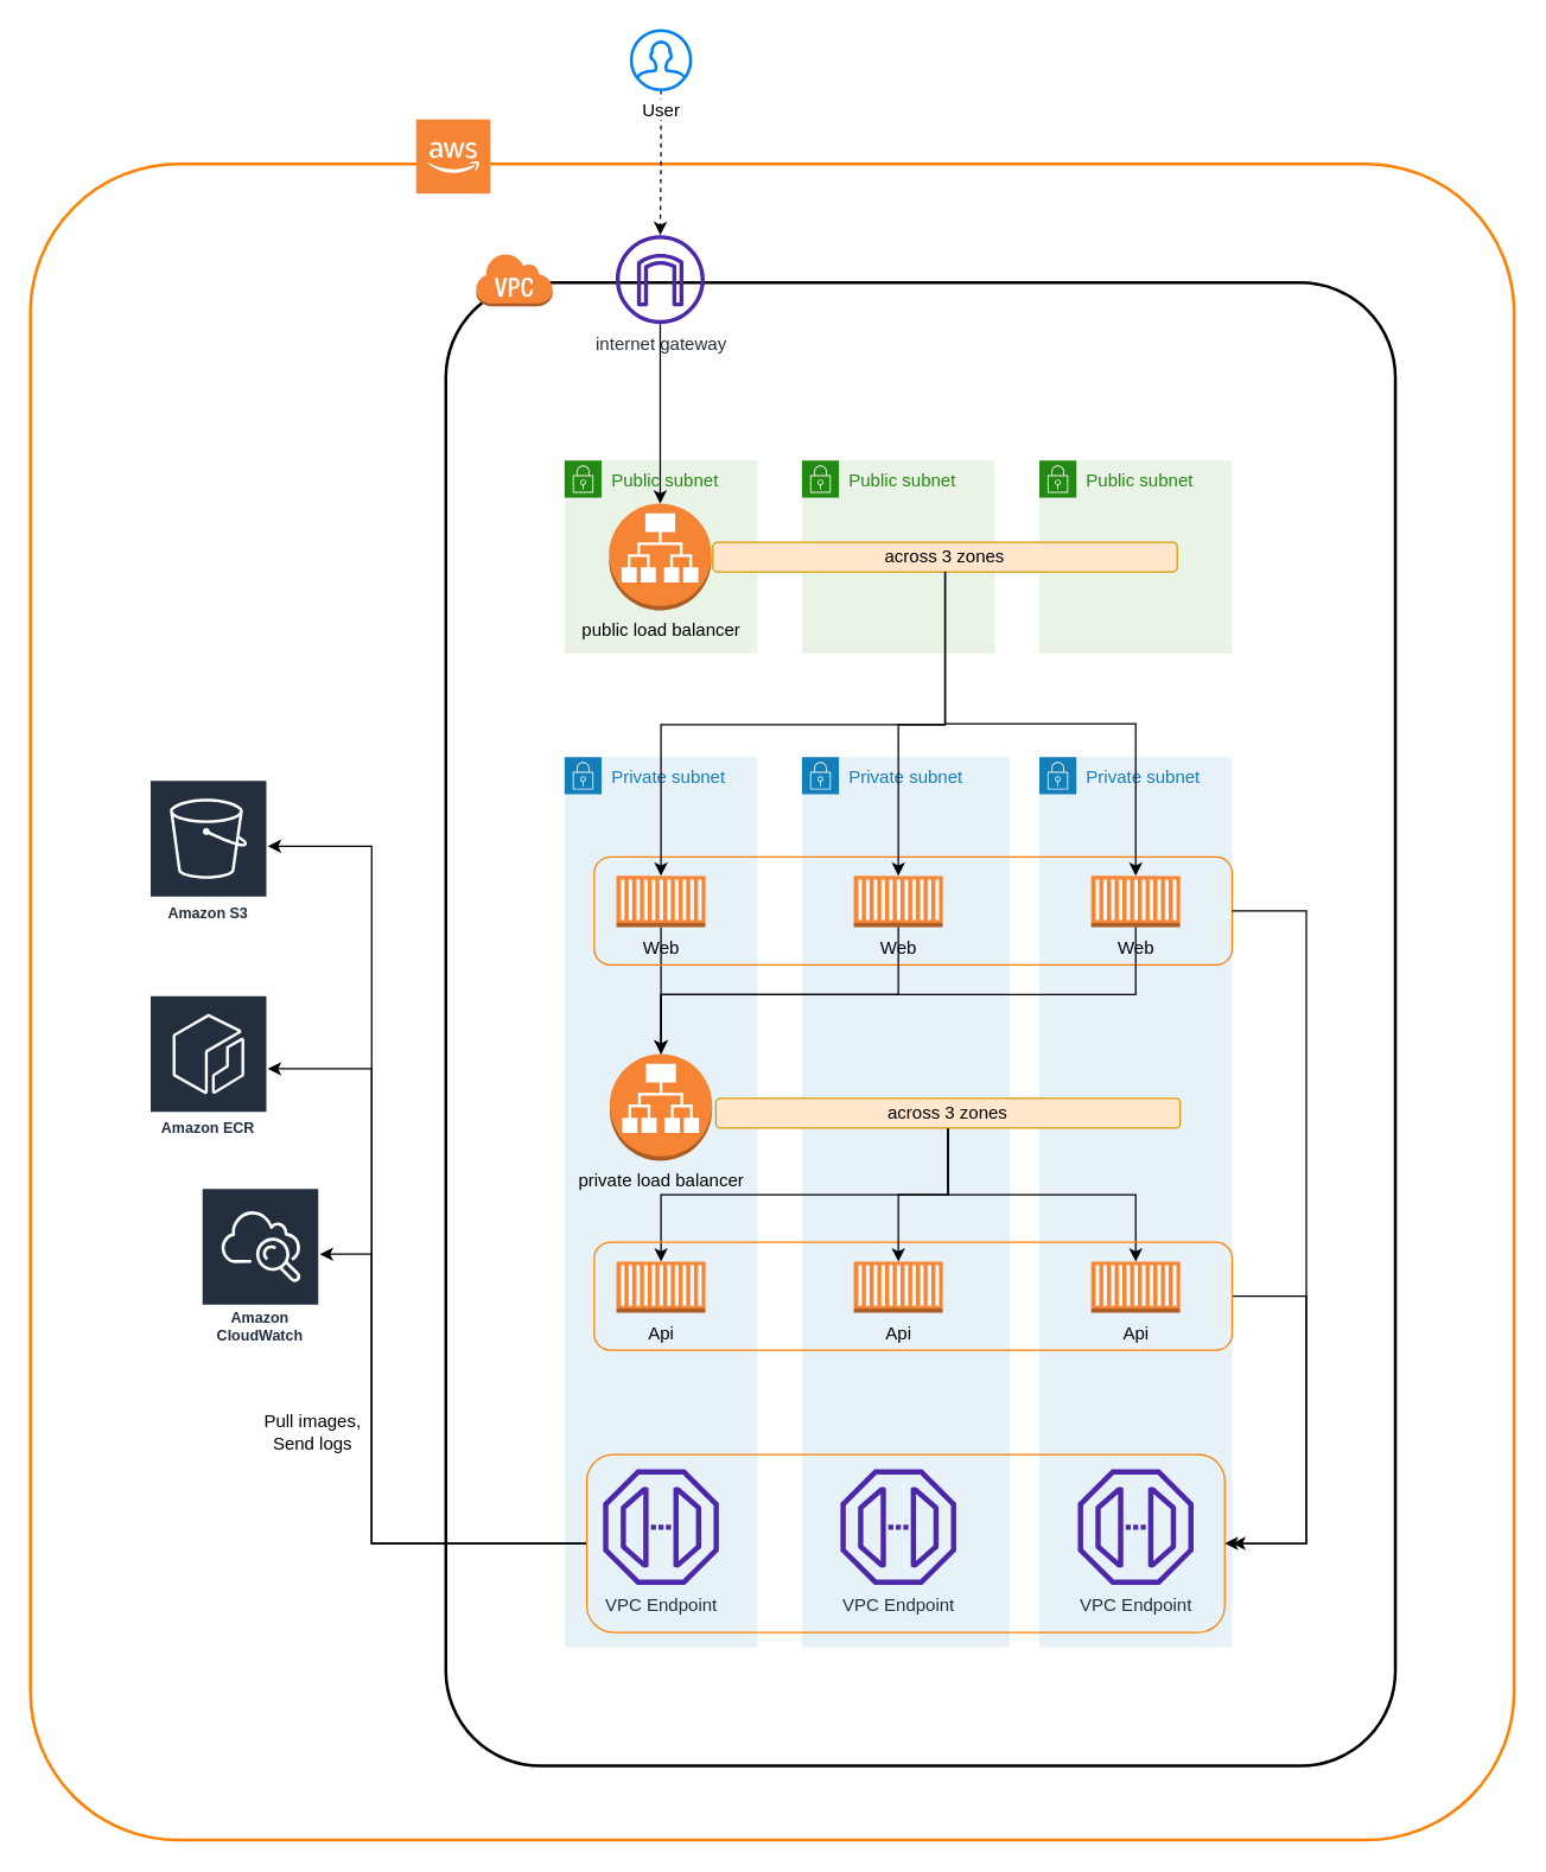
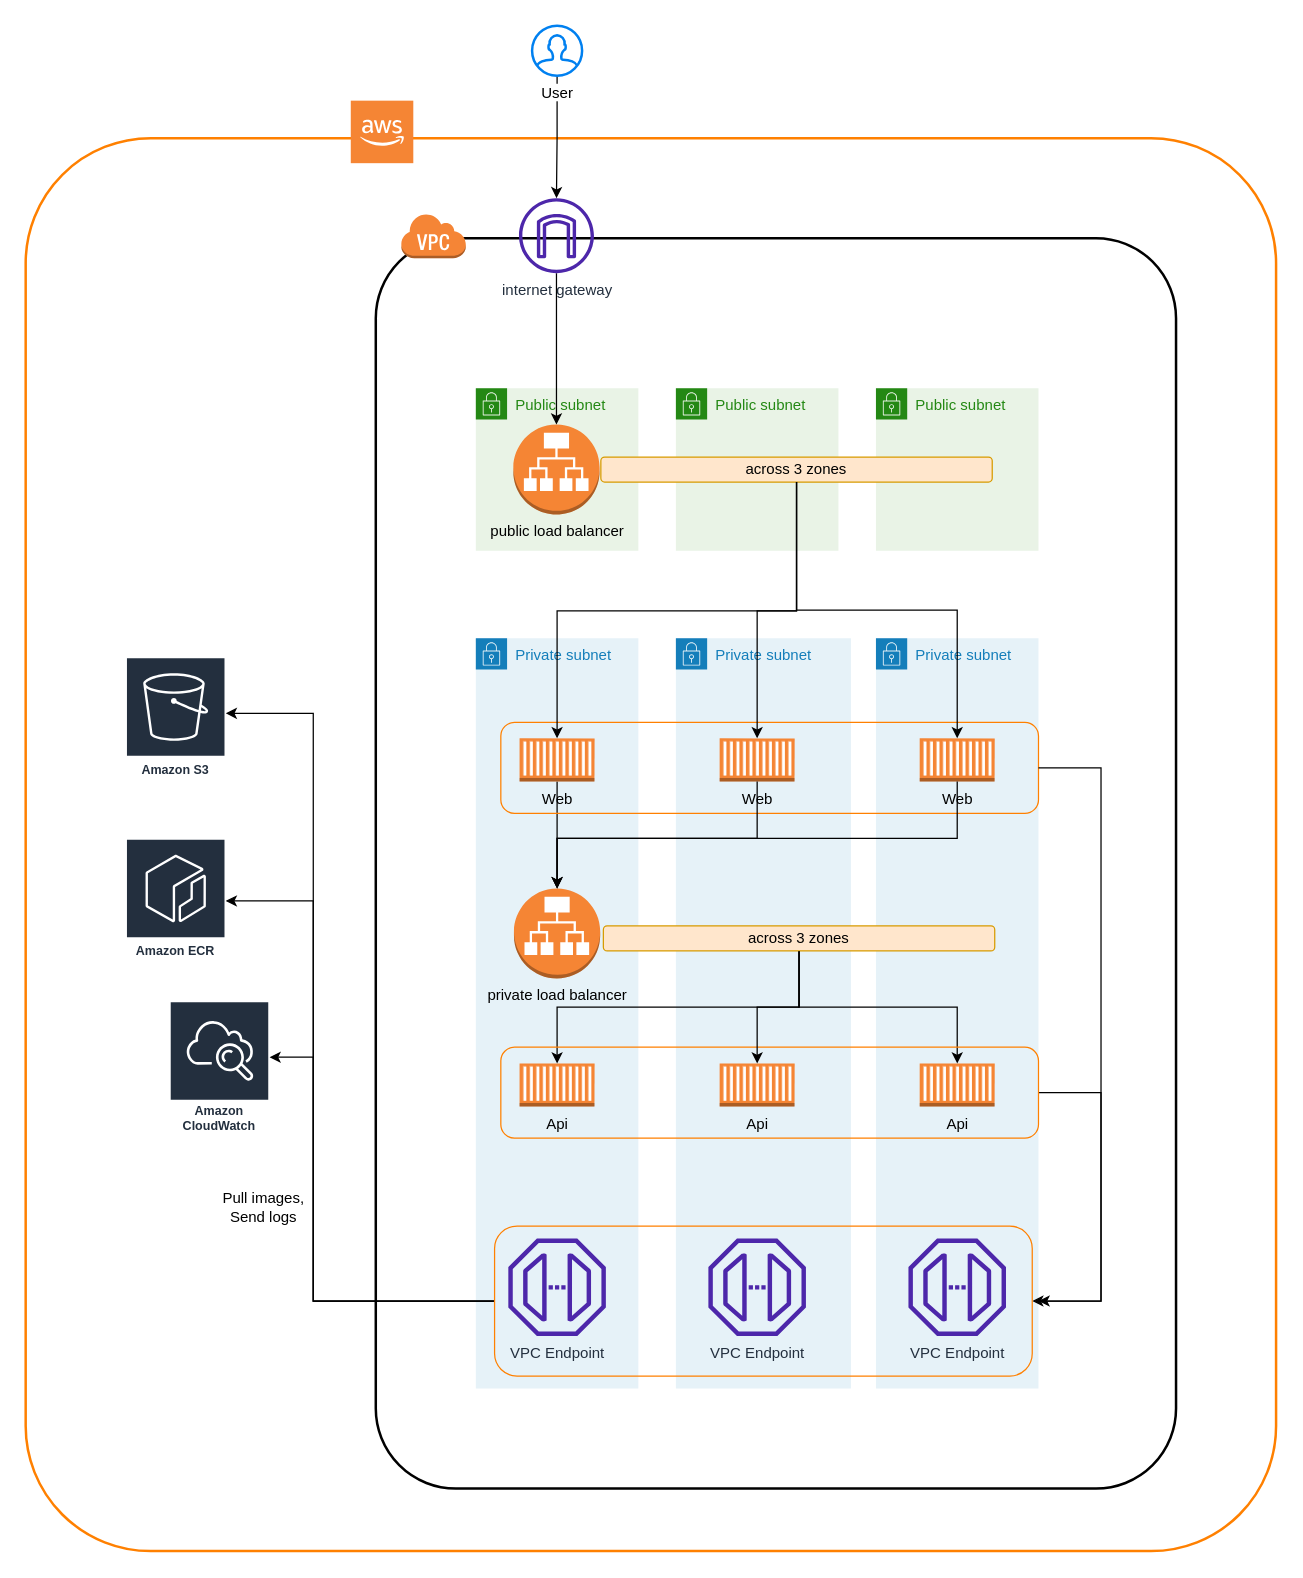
  <mxCell id="0" />
  <mxCell id="1" parent="0" />
  <mxCell id="2" value="" style="rounded=1;arcSize=10;dashed=0;fillColor=none;gradientColor=none;strokeWidth=2;strokeColor=#FF8000;" vertex="1" parent="1"><mxGeometry x="20" y="110" width="1000" height="1130" as="geometry" /></mxCell>
  <mxCell id="3" value="" style="rounded=1;arcSize=10;dashed=0;fillColor=none;gradientColor=none;strokeWidth=2;" vertex="1" parent="1"><mxGeometry x="300" y="190" width="640" height="1000" as="geometry" /></mxCell>
  <mxCell id="4" value="Private subnet" style="points=[[0,0],[0.25,0],[0.5,0],[0.75,0],[1,0],[1,0.25],[1,0.5],[1,0.75],[1,1],[0.75,1],[0.5,1],[0.25,1],[0,1],[0,0.75],[0,0.5],[0,0.25]];outlineConnect=0;gradientColor=none;html=1;whiteSpace=wrap;fontSize=12;fontStyle=0;container=1;pointerEvents=0;collapsible=0;recursiveResize=0;shape=mxgraph.aws4.group;grIcon=mxgraph.aws4.group_security_group;grStroke=0;strokeColor=#147EBA;fillColor=#E6F2F8;verticalAlign=top;align=left;spacingLeft=30;fontColor=#147EBA;dashed=0;" vertex="1" parent="1"><mxGeometry x="700" y="510" width="130" height="600" as="geometry" /></mxCell>
  <mxCell id="5" value="Web" style="outlineConnect=0;dashed=0;verticalLabelPosition=bottom;verticalAlign=top;align=center;html=1;shape=mxgraph.aws3.ec2_compute_container;fillColor=#F58534;gradientColor=none;strokeColor=#FF8000;" vertex="1" parent="4"><mxGeometry x="35" y="80" width="60" height="34.5" as="geometry" /></mxCell>
  <mxCell id="6" value="Api" style="outlineConnect=0;dashed=0;verticalLabelPosition=bottom;verticalAlign=top;align=center;html=1;shape=mxgraph.aws3.ec2_compute_container;fillColor=#F58534;gradientColor=none;strokeColor=#FF8000;" vertex="1" parent="4"><mxGeometry x="35" y="340" width="60" height="34.5" as="geometry" /></mxCell>
  <mxCell id="7" value="Private subnet" style="points=[[0,0],[0.25,0],[0.5,0],[0.75,0],[1,0],[1,0.25],[1,0.5],[1,0.75],[1,1],[0.75,1],[0.5,1],[0.25,1],[0,1],[0,0.75],[0,0.5],[0,0.25]];outlineConnect=0;gradientColor=none;html=1;whiteSpace=wrap;fontSize=12;fontStyle=0;container=1;pointerEvents=0;collapsible=0;recursiveResize=0;shape=mxgraph.aws4.group;grIcon=mxgraph.aws4.group_security_group;grStroke=0;strokeColor=#147EBA;fillColor=#E6F2F8;verticalAlign=top;align=left;spacingLeft=30;fontColor=#147EBA;dashed=0;" vertex="1" parent="1"><mxGeometry x="540" y="510" width="140" height="600" as="geometry" /></mxCell>
  <mxCell id="8" value="Web" style="outlineConnect=0;dashed=0;verticalLabelPosition=bottom;verticalAlign=top;align=center;html=1;shape=mxgraph.aws3.ec2_compute_container;fillColor=#F58534;gradientColor=none;strokeColor=#FF8000;" vertex="1" parent="7"><mxGeometry x="35" y="80" width="60" height="34.5" as="geometry" /></mxCell>
  <mxCell id="9" value="Api" style="outlineConnect=0;dashed=0;verticalLabelPosition=bottom;verticalAlign=top;align=center;html=1;shape=mxgraph.aws3.ec2_compute_container;fillColor=#F58534;gradientColor=none;strokeColor=#FF8000;" vertex="1" parent="7"><mxGeometry x="35" y="340" width="60" height="34.5" as="geometry" /></mxCell>
  <mxCell id="10" value="VPC Endpoint" style="sketch=0;outlineConnect=0;fontColor=#232F3E;gradientColor=none;fillColor=#4D27AA;strokeColor=none;dashed=0;verticalLabelPosition=bottom;verticalAlign=top;align=center;html=1;fontSize=12;fontStyle=0;aspect=fixed;pointerEvents=1;shape=mxgraph.aws4.endpoint;" vertex="1" parent="7"><mxGeometry x="26" y="480" width="78" height="78" as="geometry" /></mxCell>
  <mxCell id="11" value="Private subnet" style="points=[[0,0],[0.25,0],[0.5,0],[0.75,0],[1,0],[1,0.25],[1,0.5],[1,0.75],[1,1],[0.75,1],[0.5,1],[0.25,1],[0,1],[0,0.75],[0,0.5],[0,0.25]];outlineConnect=0;gradientColor=none;html=1;whiteSpace=wrap;fontSize=12;fontStyle=0;container=1;pointerEvents=0;collapsible=0;recursiveResize=0;shape=mxgraph.aws4.group;grIcon=mxgraph.aws4.group_security_group;grStroke=0;strokeColor=#147EBA;fillColor=#E6F2F8;verticalAlign=top;align=left;spacingLeft=30;fontColor=#147EBA;dashed=0;" vertex="1" parent="1"><mxGeometry x="380" y="510" width="130" height="600" as="geometry" /></mxCell>
  <mxCell id="12" value="private load balancer" style="outlineConnect=0;dashed=0;verticalLabelPosition=bottom;verticalAlign=top;align=center;html=1;shape=mxgraph.aws3.application_load_balancer;fillColor=#F58534;gradientColor=none;strokeColor=#FF8000;" vertex="1" parent="11"><mxGeometry x="30.5" y="200" width="69" height="72" as="geometry" /></mxCell>
  <mxCell id="13" style="edgeStyle=orthogonalEdgeStyle;rounded=0;orthogonalLoop=1;jettySize=auto;html=1;entryX=0.5;entryY=0;entryDx=0;entryDy=0;entryPerimeter=0;" edge="1" parent="11" source="14" target="12"><mxGeometry relative="1" as="geometry" /></mxCell>
  <mxCell id="14" value="Web" style="outlineConnect=0;dashed=0;verticalLabelPosition=bottom;verticalAlign=top;align=center;html=1;shape=mxgraph.aws3.ec2_compute_container;fillColor=#F58534;gradientColor=none;strokeColor=#FF8000;" vertex="1" parent="11"><mxGeometry x="35" y="80" width="60" height="34.5" as="geometry" /></mxCell>
  <mxCell id="15" value="" style="rounded=1;whiteSpace=wrap;html=1;strokeColor=#FF8000;fillColor=none;" vertex="1" parent="11"><mxGeometry x="20" y="67.25" width="430" height="72.75" as="geometry" /></mxCell>
  <mxCell id="16" value="Public subnet" style="points=[[0,0],[0.25,0],[0.5,0],[0.75,0],[1,0],[1,0.25],[1,0.5],[1,0.75],[1,1],[0.75,1],[0.5,1],[0.25,1],[0,1],[0,0.75],[0,0.5],[0,0.25]];outlineConnect=0;gradientColor=none;html=1;whiteSpace=wrap;fontSize=12;fontStyle=0;container=1;pointerEvents=0;collapsible=0;recursiveResize=0;shape=mxgraph.aws4.group;grIcon=mxgraph.aws4.group_security_group;grStroke=0;strokeColor=#248814;fillColor=#E9F3E6;verticalAlign=top;align=left;spacingLeft=30;fontColor=#248814;dashed=0;" vertex="1" parent="1"><mxGeometry x="700" y="310" width="130" height="130" as="geometry" /></mxCell>
  <mxCell id="17" value="" style="dashed=0;html=1;shape=mxgraph.aws3.virtual_private_cloud;fillColor=#F58536;gradientColor=none;dashed=0;" vertex="1" parent="1"><mxGeometry x="320" y="170" width="52" height="36" as="geometry" /></mxCell>
  <mxCell id="18" value="" style="outlineConnect=0;dashed=0;verticalLabelPosition=bottom;verticalAlign=top;align=center;html=1;shape=mxgraph.aws3.cloud_2;fillColor=#F58534;gradientColor=none;strokeColor=#FF8000;" vertex="1" parent="1"><mxGeometry x="280" y="80" width="50" height="50" as="geometry" /></mxCell>
  <mxCell id="19" value="Public subnet" style="points=[[0,0],[0.25,0],[0.5,0],[0.75,0],[1,0],[1,0.25],[1,0.5],[1,0.75],[1,1],[0.75,1],[0.5,1],[0.25,1],[0,1],[0,0.75],[0,0.5],[0,0.25]];outlineConnect=0;gradientColor=none;html=1;whiteSpace=wrap;fontSize=12;fontStyle=0;container=1;pointerEvents=0;collapsible=0;recursiveResize=0;shape=mxgraph.aws4.group;grIcon=mxgraph.aws4.group_security_group;grStroke=0;strokeColor=#248814;fillColor=#E9F3E6;verticalAlign=top;align=left;spacingLeft=30;fontColor=#248814;dashed=0;" vertex="1" parent="1"><mxGeometry x="380" y="310" width="130" height="130" as="geometry" /></mxCell>
  <mxCell id="20" value="public load balancer" style="outlineConnect=0;dashed=0;verticalLabelPosition=bottom;verticalAlign=top;align=center;html=1;shape=mxgraph.aws3.application_load_balancer;fillColor=#F58534;gradientColor=none;strokeColor=#FF8000;" vertex="1" parent="19"><mxGeometry x="30" y="29" width="69" height="72" as="geometry" /></mxCell>
  <mxCell id="21" value="Public subnet" style="points=[[0,0],[0.25,0],[0.5,0],[0.75,0],[1,0],[1,0.25],[1,0.5],[1,0.75],[1,1],[0.75,1],[0.5,1],[0.25,1],[0,1],[0,0.75],[0,0.5],[0,0.25]];outlineConnect=0;gradientColor=none;html=1;whiteSpace=wrap;fontSize=12;fontStyle=0;container=1;pointerEvents=0;collapsible=0;recursiveResize=0;shape=mxgraph.aws4.group;grIcon=mxgraph.aws4.group_security_group;grStroke=0;strokeColor=#248814;fillColor=#E9F3E6;verticalAlign=top;align=left;spacingLeft=30;fontColor=#248814;dashed=0;" vertex="1" parent="1"><mxGeometry x="540" y="310" width="130" height="130" as="geometry" /></mxCell>
  <mxCell id="22" value="across 3 zones" style="rounded=1;whiteSpace=wrap;html=1;strokeColor=#d79b00;fillColor=#ffe6cc;" vertex="1" parent="21"><mxGeometry x="-60" y="55" width="313" height="20" as="geometry" /></mxCell>
  <mxCell id="23" style="edgeStyle=orthogonalEdgeStyle;rounded=0;orthogonalLoop=1;jettySize=auto;html=1;" edge="1" parent="1" source="24" target="20"><mxGeometry relative="1" as="geometry" /></mxCell>
  <mxCell id="24" value="internet gateway" style="sketch=0;outlineConnect=0;fontColor=#232F3E;gradientColor=none;fillColor=#4D27AA;strokeColor=none;dashed=0;verticalLabelPosition=bottom;verticalAlign=top;align=center;html=1;fontSize=12;fontStyle=0;aspect=fixed;pointerEvents=1;shape=mxgraph.aws4.internet_gateway;" vertex="1" parent="1"><mxGeometry x="414.5" y="158" width="60" height="60" as="geometry" /></mxCell>
  <mxCell id="25" style="edgeStyle=orthogonalEdgeStyle;rounded=0;orthogonalLoop=1;jettySize=auto;html=1;entryX=0.5;entryY=0;entryDx=0;entryDy=0;entryPerimeter=0;" edge="1" parent="1" source="22" target="8"><mxGeometry relative="1" as="geometry"><Array as="points"><mxPoint x="637" y="488" /><mxPoint x="605" y="488" /></Array></mxGeometry></mxCell>
  <mxCell id="26" style="edgeStyle=orthogonalEdgeStyle;rounded=0;orthogonalLoop=1;jettySize=auto;html=1;exitX=0.5;exitY=1;exitDx=0;exitDy=0;entryX=0.5;entryY=0;entryDx=0;entryDy=0;entryPerimeter=0;" edge="1" parent="1" source="22" target="14"><mxGeometry relative="1" as="geometry"><Array as="points"><mxPoint x="637" y="488" /><mxPoint x="445" y="488" /></Array></mxGeometry></mxCell>
  <mxCell id="27" style="edgeStyle=orthogonalEdgeStyle;rounded=0;orthogonalLoop=1;jettySize=auto;html=1;" edge="1" parent="1" source="22" target="5"><mxGeometry relative="1" as="geometry" /></mxCell>
  <mxCell id="28" style="edgeStyle=orthogonalEdgeStyle;rounded=0;orthogonalLoop=1;jettySize=auto;html=1;entryX=0.5;entryY=0;entryDx=0;entryDy=0;entryPerimeter=0;" edge="1" parent="1" source="8" target="12"><mxGeometry relative="1" as="geometry"><Array as="points"><mxPoint x="605" y="670" /><mxPoint x="445" y="670" /></Array></mxGeometry></mxCell>
  <mxCell id="29" style="edgeStyle=orthogonalEdgeStyle;rounded=0;orthogonalLoop=1;jettySize=auto;html=1;" edge="1" parent="1" source="5" target="12"><mxGeometry relative="1" as="geometry"><Array as="points"><mxPoint x="765" y="670" /><mxPoint x="445" y="670" /></Array></mxGeometry></mxCell>
  <mxCell id="30" value="Api" style="outlineConnect=0;dashed=0;verticalLabelPosition=bottom;verticalAlign=top;align=center;html=1;shape=mxgraph.aws3.ec2_compute_container;fillColor=#F58534;gradientColor=none;strokeColor=#FF8000;" vertex="1" parent="1"><mxGeometry x="415" y="850" width="60" height="34.5" as="geometry" /></mxCell>
  <mxCell id="31" style="edgeStyle=orthogonalEdgeStyle;rounded=0;orthogonalLoop=1;jettySize=auto;html=1;exitX=0.5;exitY=1;exitDx=0;exitDy=0;entryX=0.5;entryY=0;entryDx=0;entryDy=0;entryPerimeter=0;" edge="1" parent="1" source="47" target="30"><mxGeometry relative="1" as="geometry" /></mxCell>
  <mxCell id="32" style="edgeStyle=orthogonalEdgeStyle;rounded=0;orthogonalLoop=1;jettySize=auto;html=1;exitX=0.5;exitY=1;exitDx=0;exitDy=0;entryX=0.5;entryY=0;entryDx=0;entryDy=0;entryPerimeter=0;" edge="1" parent="1" source="47" target="6"><mxGeometry relative="1" as="geometry" /></mxCell>
- <mxCell id="33" style="edgeStyle=orthogonalEdgeStyle;rounded=0;orthogonalLoop=1;jettySize=auto;html=1;dashed=1;" edge="1" parent="1" source="34" target="24"><mxGeometry relative="1" as="geometry" /></mxCell>
+ <mxCell id="33" style="edgeStyle=orthogonalEdgeStyle;rounded=0;orthogonalLoop=1;jettySize=auto;html=1;" edge="1" parent="1" source="34" target="24"><mxGeometry relative="1" as="geometry" /></mxCell>
  <mxCell id="34" value="User" style="html=1;verticalLabelPosition=bottom;align=center;labelBackgroundColor=#ffffff;verticalAlign=top;strokeWidth=2;strokeColor=#0080F0;shadow=0;dashed=0;shape=mxgraph.ios7.icons.user;" vertex="1" parent="1"><mxGeometry x="425" y="20" width="40" height="40" as="geometry" /></mxCell>
  <mxCell id="35" value="VPC Endpoint" style="sketch=0;outlineConnect=0;fontColor=#232F3E;gradientColor=none;fillColor=#4D27AA;strokeColor=none;dashed=0;verticalLabelPosition=bottom;verticalAlign=top;align=center;html=1;fontSize=12;fontStyle=0;aspect=fixed;pointerEvents=1;shape=mxgraph.aws4.endpoint;" vertex="1" parent="1"><mxGeometry x="406" y="990" width="78" height="78" as="geometry" /></mxCell>
  <mxCell id="36" value="VPC Endpoint" style="sketch=0;outlineConnect=0;fontColor=#232F3E;gradientColor=none;fillColor=#4D27AA;strokeColor=none;dashed=0;verticalLabelPosition=bottom;verticalAlign=top;align=center;html=1;fontSize=12;fontStyle=0;aspect=fixed;pointerEvents=1;shape=mxgraph.aws4.endpoint;" vertex="1" parent="1"><mxGeometry x="726" y="990" width="78" height="78" as="geometry" /></mxCell>
  <mxCell id="37" style="edgeStyle=orthogonalEdgeStyle;rounded=0;orthogonalLoop=1;jettySize=auto;html=1;exitX=1;exitY=0.5;exitDx=0;exitDy=0;entryX=1;entryY=0.5;entryDx=0;entryDy=0;" edge="1" parent="1" source="38" target="42"><mxGeometry relative="1" as="geometry"><Array as="points"><mxPoint x="880" y="873" /><mxPoint x="880" y="1040" /></Array></mxGeometry></mxCell>
  <mxCell id="38" value="" style="rounded=1;whiteSpace=wrap;html=1;strokeColor=#FF8000;fillColor=none;" vertex="1" parent="1"><mxGeometry x="400" y="837" width="430" height="72.75" as="geometry" /></mxCell>
  <mxCell id="39" style="edgeStyle=orthogonalEdgeStyle;rounded=0;orthogonalLoop=1;jettySize=auto;html=1;" edge="1" parent="1" source="42" target="44"><mxGeometry relative="1" as="geometry"><Array as="points"><mxPoint x="250" y="1040" /><mxPoint x="250" y="570" /></Array></mxGeometry></mxCell>
  <mxCell id="40" style="edgeStyle=orthogonalEdgeStyle;rounded=0;orthogonalLoop=1;jettySize=auto;html=1;exitX=0;exitY=0.5;exitDx=0;exitDy=0;" edge="1" parent="1" source="42" target="45"><mxGeometry relative="1" as="geometry"><Array as="points"><mxPoint x="250" y="1040" /><mxPoint x="250" y="720" /></Array></mxGeometry></mxCell>
  <mxCell id="41" style="edgeStyle=orthogonalEdgeStyle;rounded=0;orthogonalLoop=1;jettySize=auto;html=1;" edge="1" parent="1" source="42" target="46"><mxGeometry relative="1" as="geometry"><Array as="points"><mxPoint x="250" y="1040" /><mxPoint x="250" y="845" /></Array></mxGeometry></mxCell>
  <mxCell id="42" value="" style="rounded=1;whiteSpace=wrap;html=1;strokeColor=#FF8000;fillColor=none;" vertex="1" parent="1"><mxGeometry x="395" y="980" width="430" height="120" as="geometry" /></mxCell>
  <mxCell id="43" style="edgeStyle=orthogonalEdgeStyle;rounded=0;orthogonalLoop=1;jettySize=auto;html=1;" edge="1" parent="1" source="15"><mxGeometry relative="1" as="geometry"><mxPoint x="830" y="1040" as="targetPoint" /><Array as="points"><mxPoint x="880" y="614" /><mxPoint x="880" y="1040" /></Array></mxGeometry></mxCell>
  <mxCell id="44" value="Amazon S3" style="sketch=0;outlineConnect=0;fontColor=#232F3E;gradientColor=none;strokeColor=#ffffff;fillColor=#232F3E;dashed=0;verticalLabelPosition=middle;verticalAlign=bottom;align=center;html=1;whiteSpace=wrap;fontSize=10;fontStyle=1;spacing=3;shape=mxgraph.aws4.productIcon;prIcon=mxgraph.aws4.s3;" vertex="1" parent="1"><mxGeometry x="100" y="525" width="80" height="100" as="geometry" /></mxCell>
  <mxCell id="45" value="Amazon ECR" style="sketch=0;outlineConnect=0;fontColor=#232F3E;gradientColor=none;strokeColor=#ffffff;fillColor=#232F3E;dashed=0;verticalLabelPosition=middle;verticalAlign=bottom;align=center;html=1;whiteSpace=wrap;fontSize=10;fontStyle=1;spacing=3;shape=mxgraph.aws4.productIcon;prIcon=mxgraph.aws4.ecr;" vertex="1" parent="1"><mxGeometry x="100" y="670" width="80" height="100" as="geometry" /></mxCell>
  <mxCell id="46" value="Amazon CloudWatch" style="sketch=0;outlineConnect=0;fontColor=#232F3E;gradientColor=none;strokeColor=#ffffff;fillColor=#232F3E;dashed=0;verticalLabelPosition=middle;verticalAlign=bottom;align=center;html=1;whiteSpace=wrap;fontSize=10;fontStyle=1;spacing=3;shape=mxgraph.aws4.productIcon;prIcon=mxgraph.aws4.cloudwatch;" vertex="1" parent="1"><mxGeometry x="135" y="800" width="80" height="110" as="geometry" /></mxCell>
  <mxCell id="47" value="across 3 zones" style="rounded=1;whiteSpace=wrap;html=1;strokeColor=#d79b00;fillColor=#ffe6cc;" vertex="1" parent="1"><mxGeometry x="482" y="740" width="313" height="20" as="geometry" /></mxCell>
  <mxCell id="48" style="edgeStyle=orthogonalEdgeStyle;rounded=0;orthogonalLoop=1;jettySize=auto;html=1;entryX=0.5;entryY=0;entryDx=0;entryDy=0;entryPerimeter=0;" edge="1" parent="1" source="47" target="9"><mxGeometry relative="1" as="geometry" /></mxCell>
  <mxCell id="49" value="Pull images,&lt;br&gt;Send logs" style="text;html=1;align=center;verticalAlign=middle;resizable=0;points=[];autosize=1;strokeColor=none;fillColor=none;" vertex="1" parent="1"><mxGeometry x="170" y="950" width="80" height="30" as="geometry" /></mxCell>
